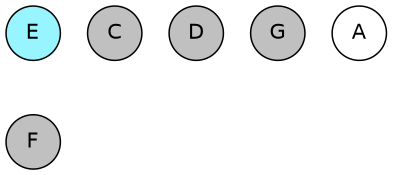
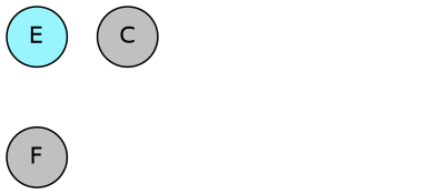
  graph {
    mindist=.1
    node [fillcolor=gray fontname=Helvetica margin=0 shape=circle style=filled]
    edge [style=invis]
    E [fillcolor=cadetblue1]
    F
    C
-   D
-   G
-   A [fillcolor=white]
    subgraph sub_1 {
      E
      F
    }
    E -- F
    F -- F
  }
